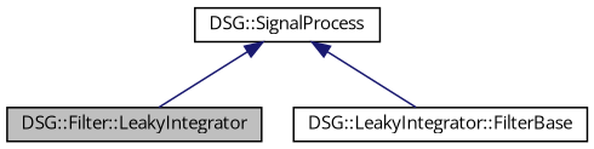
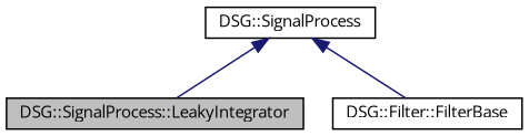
  digraph {
    fontname="Open Sans"
    node [color=black fillcolor=white fontname="Open Sans" fontsize=10 shape=record style=filled]
    edge [color=midnightblue dir=back fontname="Open Sans" fontsize=10 labelfontname=Helvetica labelfontsize=10 style=solid]
-   n1 [fillcolor=grey75 fontcolor=black height=0.2 label="DSG::Filter::LeakyIntegrator" width=0.4]
-   n2 [height=0.2 label="DSG::LeakyIntegrator::FilterBase" width=0.4]
+   n1 [fillcolor=grey75 fontcolor=black height=0.2 label="DSG::SignalProcess::LeakyIntegrator" width=0.4]
+   n2 [height=0.2 label="DSG::Filter::FilterBase" width=0.4]
    n3 [height=0.2 label="DSG::SignalProcess" width=0.4]
    n3 -> n1
    n3 -> n2
  }
